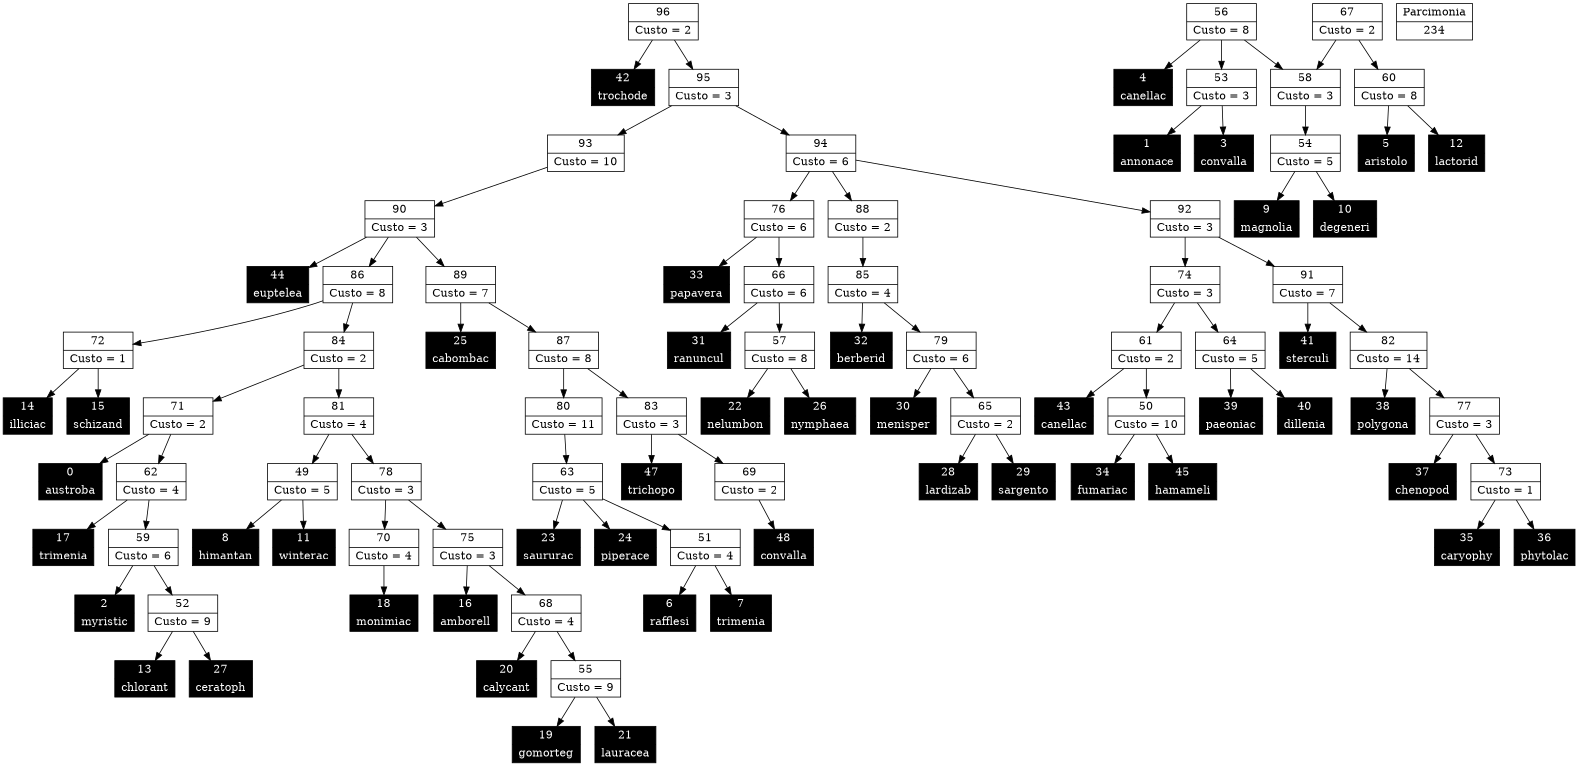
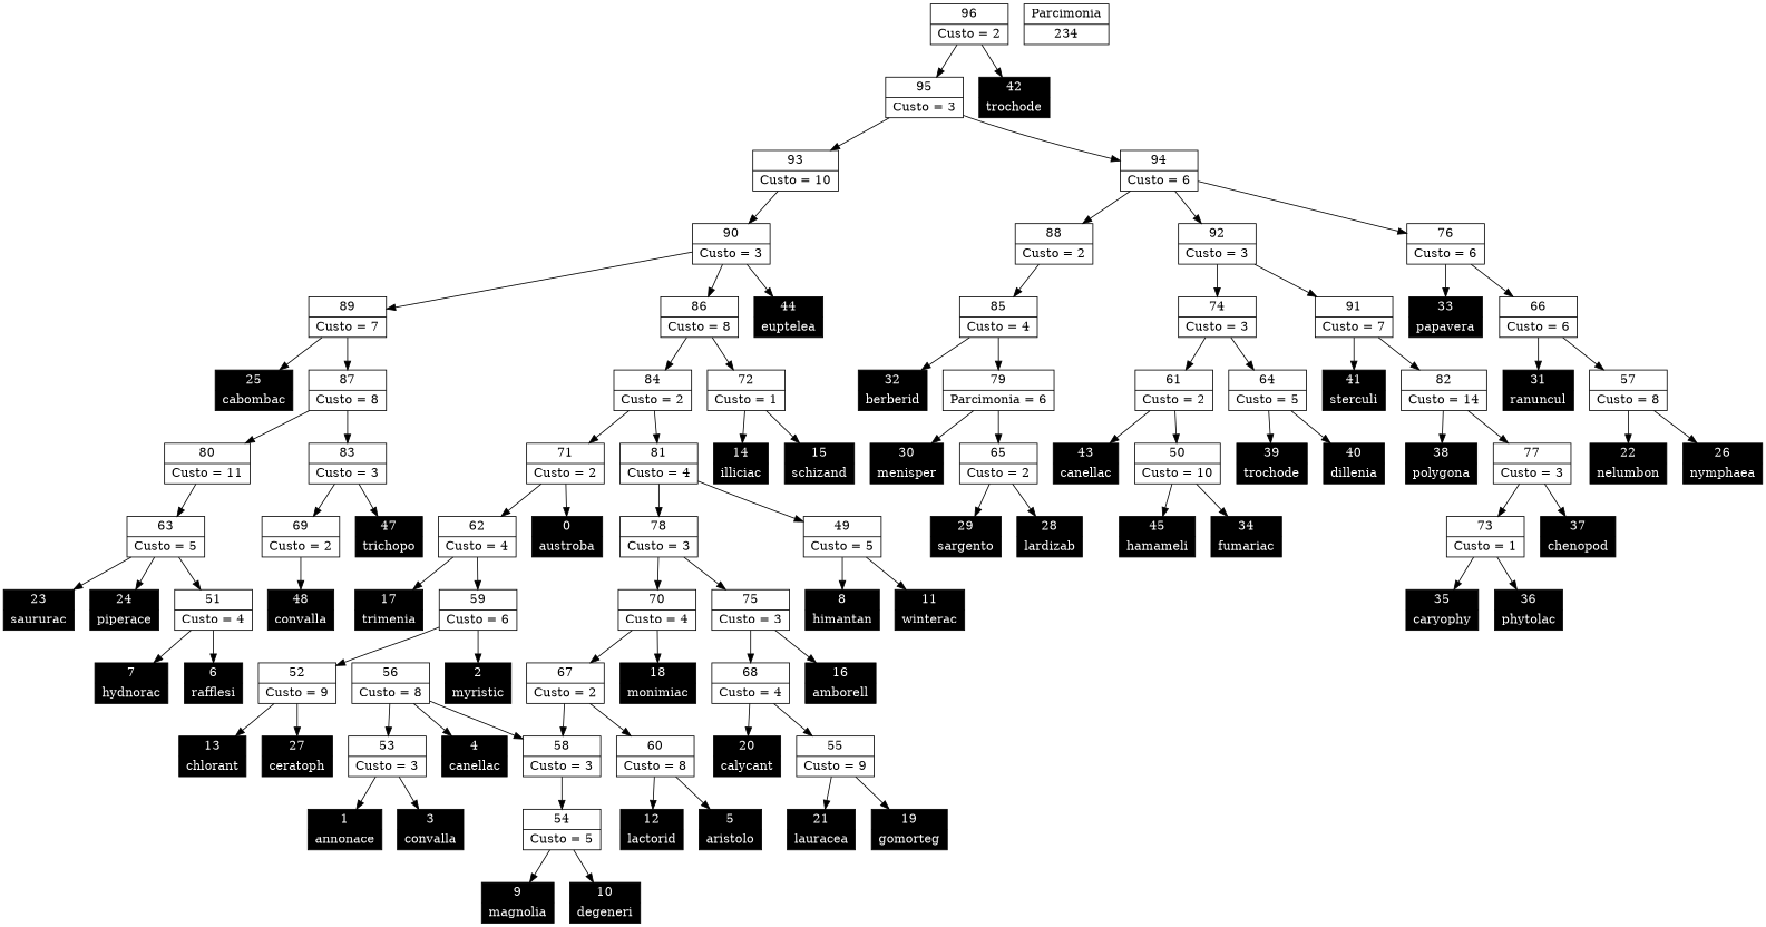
  digraph {
    node [shape=record]
    n1 [color=black fontcolor=white fontsize=14 height=0.5 label="{0 | austroba}" style=filled]
    n2 [color=black fontcolor=white fontsize=14 height=0.5 label="{1 | annonace}" style=filled]
    n3 [color=black fontcolor=white fontsize=14 height=0.5 label="{2 | myristic}" style=filled]
    n4 [color=black fontcolor=white fontsize=14 height=0.5 label="{3 | convalla}" style=filled]
    n5 [color=black fontcolor=white fontsize=14 height=0.5 label="{4 | canellac}" style=filled]
    n6 [color=black fontcolor=white fontsize=14 height=0.5 label="{5 | aristolo}" style=filled]
    n7 [color=black fontcolor=white fontsize=14 height=0.5 label="{6 | rafflesi}" style=filled]
-   n8 [color=black fontcolor=white fontsize=14 height=0.5 label="{7 | trimenia}" style=filled]
+   n8 [color=black fontcolor=white fontsize=14 height=0.5 label="{7 | hydnorac}" style=filled]
    n9 [color=black fontcolor=white fontsize=14 height=0.5 label="{8 | himantan}" style=filled]
    n10 [color=black fontcolor=white fontsize=14 height=0.5 label="{9 | magnolia}" style=filled]
    n11 [color=black fontcolor=white fontsize=14 height=0.5 label="{10 | degeneri}" style=filled]
    n12 [color=black fontcolor=white fontsize=14 height=0.5 label="{11 | winterac}" style=filled]
    n13 [color=black fontcolor=white fontsize=14 height=0.5 label="{12 | lactorid}" style=filled]
    n14 [color=black fontcolor=white fontsize=14 height=0.5 label="{13 | chlorant}" style=filled]
    n15 [color=black fontcolor=white fontsize=14 height=0.5 label="{14 | illiciac}" style=filled]
    n16 [color=black fontcolor=white fontsize=14 height=0.5 label="{15 | schizand}" style=filled]
    n17 [color=black fontcolor=white fontsize=14 height=0.5 label="{16 | amborell}" style=filled]
    n18 [color=black fontcolor=white fontsize=14 height=0.5 label="{17 | trimenia}" style=filled]
    n19 [color=black fontcolor=white fontsize=14 height=0.5 label="{18 | monimiac}" style=filled]
    n20 [color=black fontcolor=white fontsize=14 height=0.5 label="{19 | gomorteg}" style=filled]
    n21 [color=black fontcolor=white fontsize=14 height=0.5 label="{20 | calycant}" style=filled]
    n22 [color=black fontcolor=white fontsize=14 height=0.5 label="{21 | lauracea}" style=filled]
    n23 [color=black fontcolor=white fontsize=14 height=0.5 label="{22 | nelumbon}" style=filled]
    n24 [color=black fontcolor=white fontsize=14 height=0.5 label="{23 | saururac}" style=filled]
    n25 [color=black fontcolor=white fontsize=14 height=0.5 label="{24 | piperace}" style=filled]
    n26 [color=black fontcolor=white fontsize=14 height=0.5 label="{25 | cabombac}" style=filled]
    n27 [color=black fontcolor=white fontsize=14 height=0.5 label="{26 | nymphaea}" style=filled]
    n28 [color=black fontcolor=white fontsize=14 height=0.5 label="{27 | ceratoph}" style=filled]
    n29 [color=black fontcolor=white fontsize=14 height=0.5 label="{28 | lardizab}" style=filled]
    n30 [color=black fontcolor=white fontsize=14 height=0.5 label="{29 | sargento}" style=filled]
    n31 [color=black fontcolor=white fontsize=14 height=0.5 label="{30 | menisper}" style=filled]
    n32 [color=black fontcolor=white fontsize=14 height=0.5 label="{31 | ranuncul}" style=filled]
    n33 [color=black fontcolor=white fontsize=14 height=0.5 label="{32 | berberid}" style=filled]
    n34 [color=black fontcolor=white fontsize=14 height=0.5 label="{33 | papavera}" style=filled]
    n35 [color=black fontcolor=white fontsize=14 height=0.5 label="{34 | fumariac}" style=filled]
    n36 [color=black fontcolor=white fontsize=14 height=0.5 label="{35 | caryophy}" style=filled]
    n37 [color=black fontcolor=white fontsize=14 height=0.5 label="{36 | phytolac}" style=filled]
    n38 [color=black fontcolor=white fontsize=14 height=0.5 label="{37 | chenopod}" style=filled]
    n39 [color=black fontcolor=white fontsize=14 height=0.5 label="{38 | polygona}" style=filled]
-   n40 [color=black fontcolor=white fontsize=14 height=0.5 label="{39 | paeoniac}" style=filled]
+   n40 [color=black fontcolor=white fontsize=14 height=0.5 label="{39 | trochode}" style=filled]
    n41 [color=black fontcolor=white fontsize=14 height=0.5 label="{40 | dillenia}" style=filled]
    n42 [color=black fontcolor=white fontsize=14 height=0.5 label="{41 | sterculi}" style=filled]
    n43 [color=black fontcolor=white fontsize=14 height=0.5 label="{42 | trochode}" style=filled]
    n44 [color=black fontcolor=white fontsize=14 height=0.5 label="{43 | canellac}" style=filled]
    n45 [color=black fontcolor=white fontsize=14 height=0.5 label="{44 | euptelea}" style=filled]
    n46 [color=black fontcolor=white fontsize=14 height=0.5 label="{45 | hamameli}" style=filled]
    n47 [color=black fontcolor=white fontsize=14 height=0.5 label="{47 | trichopo}" style=filled]
    n48 [color=black fontcolor=white fontsize=14 height=0.5 label="{48 | convalla}" style=filled]
    n49 [label="{49|Custo = 5}"]
    n50 [label="{50|Custo = 10}"]
    n51 [label="{51|Custo = 4}"]
    n52 [label="{52|Custo = 9}"]
    n53 [label="{53|Custo = 3}"]
    n54 [label="{54|Custo = 5}"]
    n55 [label="{55|Custo = 9}"]
    n56 [label="{56|Custo = 8}"]
    n57 [label="{58|Custo = 3}"]
    n58 [label="{57|Custo = 8}"]
    n59 [label="{59|Custo = 6}"]
    n60 [label="{60|Custo = 8}"]
    n61 [label="{61|Custo = 2}"]
    n62 [label="{62|Custo = 4}"]
    n63 [label="{63|Custo = 5}"]
    n64 [label="{64|Custo = 5}"]
    n65 [label="{65|Custo = 2}"]
    n66 [label="{66|Custo = 6}"]
    n67 [label="{67|Custo = 2}"]
    n68 [label="{68|Custo = 4}"]
    n69 [label="{69|Custo = 2}"]
    n70 [label="{70|Custo = 4}"]
    n71 [label="{71|Custo = 2}"]
    n72 [label="{72|Custo = 1}"]
    n73 [label="{73|Custo = 1}"]
    n74 [label="{74|Custo = 3}"]
    n75 [label="{75|Custo = 3}"]
    n76 [label="{76|Custo = 6}"]
    n77 [label="{77|Custo = 3}"]
    n78 [label="{78|Custo = 3}"]
-   n79 [label="{79|Custo = 6}"]
+   n79 [label="{79|Parcimonia = 6}"]
    n80 [label="{80|Custo = 11}"]
    n81 [label="{81|Custo = 4}"]
    n82 [label="{82|Custo = 14}"]
    n83 [label="{83|Custo = 3}"]
    n84 [label="{84|Custo = 2}"]
    n85 [label="{85|Custo = 4}"]
    n86 [label="{86|Custo = 8}"]
    n87 [label="{87|Custo = 8}"]
    n88 [label="{88|Custo = 2}"]
    n89 [label="{89|Custo = 7}"]
    n90 [label="{90|Custo = 3}"]
    n91 [label="{91|Custo = 7}"]
    n92 [label="{92|Custo = 3}"]
    n93 [label="{93|Custo = 10}"]
    n94 [label="{94|Custo = 6}"]
    n95 [label="{95|Custo = 3}"]
    n96 [label="{96|Custo = 2}"]
    n97 [label="{Parcimonia|234}"]
    n49 -> n9
    n49 -> n12
    n50 -> n35
    n50 -> n46
    n51 -> n7
    n51 -> n8
    n52 -> n14
    n52 -> n28
    n53 -> n2
    n53 -> n4
    n54 -> n10
    n54 -> n11
    n55 -> n20
    n55 -> n22
    n56 -> n5
    n56 -> n53
    n56 -> n57
    n57 -> n54
    n58 -> n23
    n58 -> n27
    n59 -> n3
    n59 -> n52
    n60 -> n6
    n60 -> n13
    n61 -> n44
    n61 -> n50
    n62 -> n18
    n62 -> n59
    n63 -> n24
    n63 -> n25
    n63 -> n51
    n64 -> n40
    n64 -> n41
    n65 -> n29
    n65 -> n30
    n66 -> n32
    n66 -> n58
    n67 -> n57
    n67 -> n60
    n68 -> n21
    n68 -> n55
    n69 -> n48
    n70 -> n19
+   n70 -> n67
    n71 -> n1
    n71 -> n62
    n72 -> n15
    n72 -> n16
    n73 -> n36
    n73 -> n37
    n74 -> n61
    n74 -> n64
    n75 -> n17
    n75 -> n68
    n76 -> n34
    n76 -> n66
    n77 -> n38
    n77 -> n73
    n78 -> n70
    n78 -> n75
    n79 -> n31
    n79 -> n65
    n80 -> n63
    n81 -> n49
    n81 -> n78
    n82 -> n39
    n82 -> n77
    n83 -> n47
    n83 -> n69
    n84 -> n71
    n84 -> n81
    n85 -> n33
    n85 -> n79
    n86 -> n72
    n86 -> n84
    n87 -> n80
    n87 -> n83
    n88 -> n85
    n89 -> n26
    n89 -> n87
    n90 -> n45
    n90 -> n86
    n90 -> n89
    n91 -> n42
    n91 -> n82
    n92 -> n74
    n92 -> n91
    n93 -> n90
    n94 -> n76
    n94 -> n88
    n94 -> n92
    n95 -> n93
    n95 -> n94
    n96 -> n43
    n96 -> n95
  }
